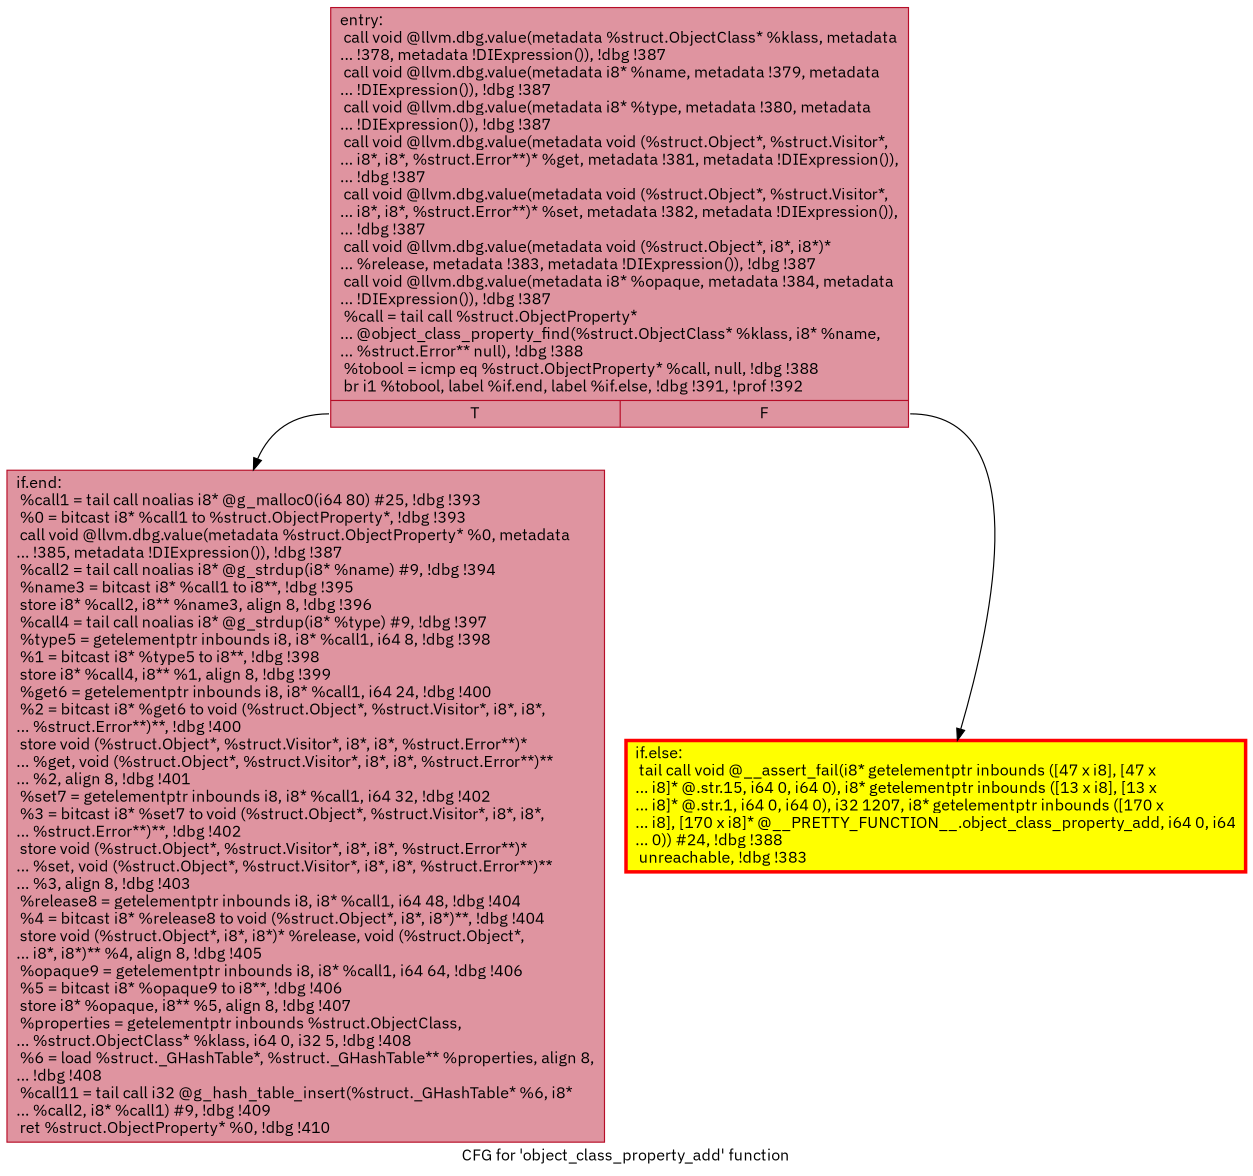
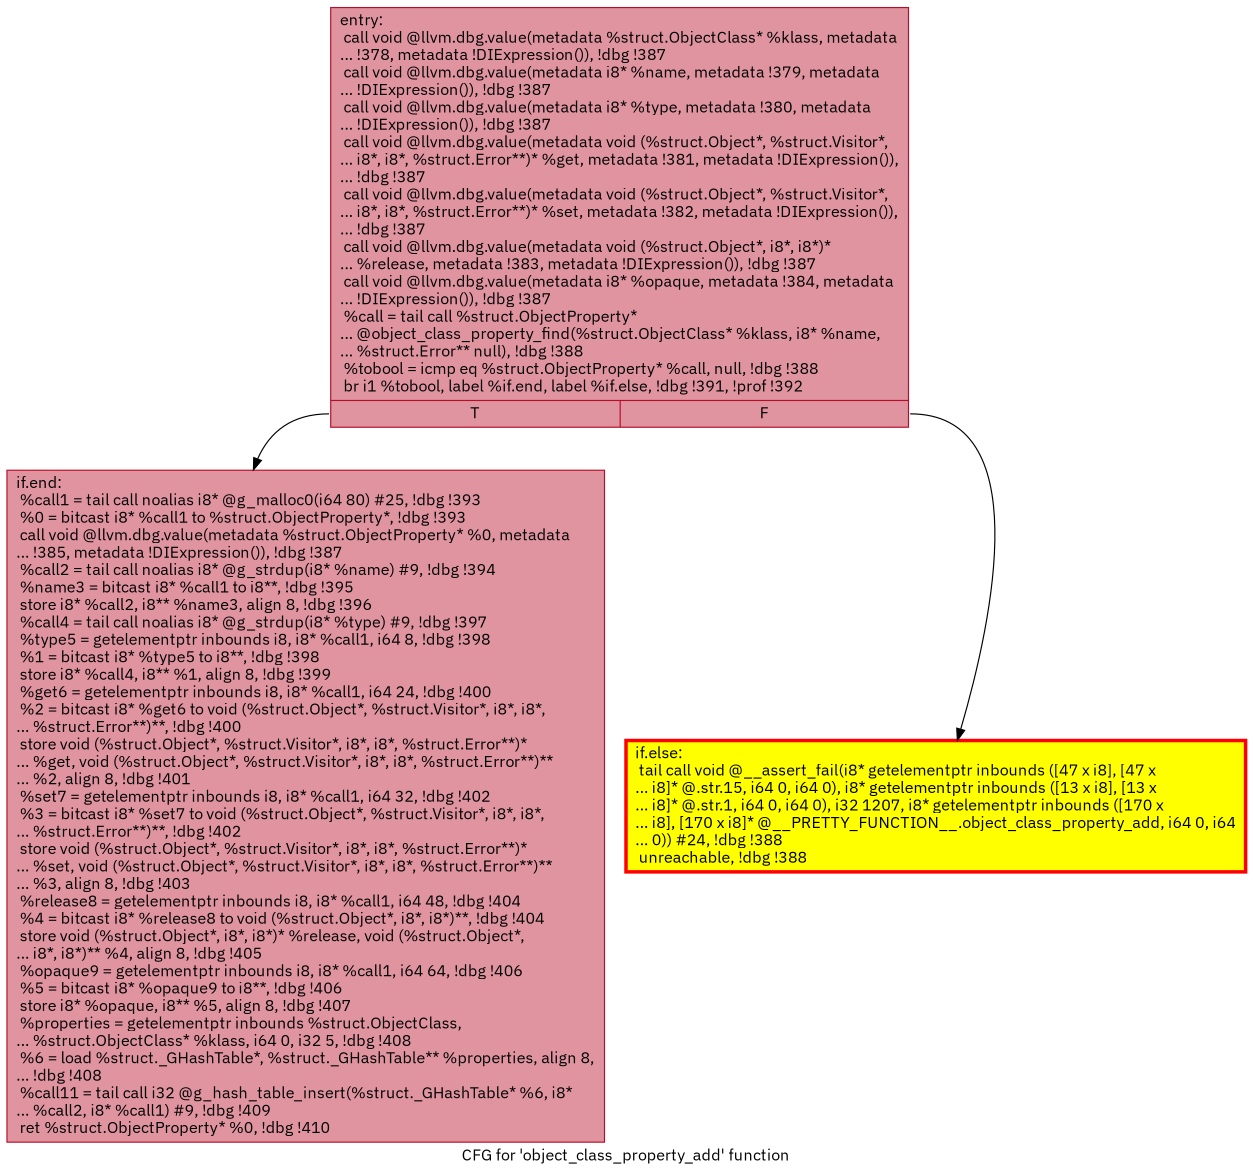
  digraph {
    label="CFG for 'object_class_property_add' function"
    fontname="IBM Plex Sans"
    node [color="#b70d28ff" fillcolor="#b70d2870" shape=record style=filled fontname="IBM Plex Sans"]
    edge [fontname="IBM Plex Sans"]
    n1 [label="{entry:\l  call void @llvm.dbg.value(metadata %struct.ObjectClass* %klass, metadata\l... !378, metadata !DIExpression()), !dbg !387\l  call void @llvm.dbg.value(metadata i8* %name, metadata !379, metadata\l... !DIExpression()), !dbg !387\l  call void @llvm.dbg.value(metadata i8* %type, metadata !380, metadata\l... !DIExpression()), !dbg !387\l  call void @llvm.dbg.value(metadata void (%struct.Object*, %struct.Visitor*,\l... i8*, i8*, %struct.Error**)* %get, metadata !381, metadata !DIExpression()),\l... !dbg !387\l  call void @llvm.dbg.value(metadata void (%struct.Object*, %struct.Visitor*,\l... i8*, i8*, %struct.Error**)* %set, metadata !382, metadata !DIExpression()),\l... !dbg !387\l  call void @llvm.dbg.value(metadata void (%struct.Object*, i8*, i8*)*\l... %release, metadata !383, metadata !DIExpression()), !dbg !387\l  call void @llvm.dbg.value(metadata i8* %opaque, metadata !384, metadata\l... !DIExpression()), !dbg !387\l  %call = tail call %struct.ObjectProperty*\l... @object_class_property_find(%struct.ObjectClass* %klass, i8* %name,\l... %struct.Error** null), !dbg !388\l  %tobool = icmp eq %struct.ObjectProperty* %call, null, !dbg !388\l  br i1 %tobool, label %if.end, label %if.else, !dbg !391, !prof !392\l|{<s0>T|<s1>F}}"]
    n2 [label="{if.end:                                           \l  %call1 = tail call noalias i8* @g_malloc0(i64 80) #25, !dbg !393\l  %0 = bitcast i8* %call1 to %struct.ObjectProperty*, !dbg !393\l  call void @llvm.dbg.value(metadata %struct.ObjectProperty* %0, metadata\l... !385, metadata !DIExpression()), !dbg !387\l  %call2 = tail call noalias i8* @g_strdup(i8* %name) #9, !dbg !394\l  %name3 = bitcast i8* %call1 to i8**, !dbg !395\l  store i8* %call2, i8** %name3, align 8, !dbg !396\l  %call4 = tail call noalias i8* @g_strdup(i8* %type) #9, !dbg !397\l  %type5 = getelementptr inbounds i8, i8* %call1, i64 8, !dbg !398\l  %1 = bitcast i8* %type5 to i8**, !dbg !398\l  store i8* %call4, i8** %1, align 8, !dbg !399\l  %get6 = getelementptr inbounds i8, i8* %call1, i64 24, !dbg !400\l  %2 = bitcast i8* %get6 to void (%struct.Object*, %struct.Visitor*, i8*, i8*,\l... %struct.Error**)**, !dbg !400\l  store void (%struct.Object*, %struct.Visitor*, i8*, i8*, %struct.Error**)*\l... %get, void (%struct.Object*, %struct.Visitor*, i8*, i8*, %struct.Error**)**\l... %2, align 8, !dbg !401\l  %set7 = getelementptr inbounds i8, i8* %call1, i64 32, !dbg !402\l  %3 = bitcast i8* %set7 to void (%struct.Object*, %struct.Visitor*, i8*, i8*,\l... %struct.Error**)**, !dbg !402\l  store void (%struct.Object*, %struct.Visitor*, i8*, i8*, %struct.Error**)*\l... %set, void (%struct.Object*, %struct.Visitor*, i8*, i8*, %struct.Error**)**\l... %3, align 8, !dbg !403\l  %release8 = getelementptr inbounds i8, i8* %call1, i64 48, !dbg !404\l  %4 = bitcast i8* %release8 to void (%struct.Object*, i8*, i8*)**, !dbg !404\l  store void (%struct.Object*, i8*, i8*)* %release, void (%struct.Object*,\l... i8*, i8*)** %4, align 8, !dbg !405\l  %opaque9 = getelementptr inbounds i8, i8* %call1, i64 64, !dbg !406\l  %5 = bitcast i8* %opaque9 to i8**, !dbg !406\l  store i8* %opaque, i8** %5, align 8, !dbg !407\l  %properties = getelementptr inbounds %struct.ObjectClass,\l... %struct.ObjectClass* %klass, i64 0, i32 5, !dbg !408\l  %6 = load %struct._GHashTable*, %struct._GHashTable** %properties, align 8,\l... !dbg !408\l  %call11 = tail call i32 @g_hash_table_insert(%struct._GHashTable* %6, i8*\l... %call2, i8* %call1) #9, !dbg !409\l  ret %struct.ObjectProperty* %0, !dbg !410\l}"]
-   n3 [color=red fillcolor=yellow label="{if.else:                                          \l  tail call void @__assert_fail(i8* getelementptr inbounds ([47 x i8], [47 x\l... i8]* @.str.15, i64 0, i64 0), i8* getelementptr inbounds ([13 x i8], [13 x\l... i8]* @.str.1, i64 0, i64 0), i32 1207, i8* getelementptr inbounds ([170 x\l... i8], [170 x i8]* @__PRETTY_FUNCTION__.object_class_property_add, i64 0, i64\l... 0)) #24, !dbg !388\l  unreachable, !dbg !383\l}" penwidth=3.0]
+   n3 [color=red fillcolor=yellow label="{if.else:                                          \l  tail call void @__assert_fail(i8* getelementptr inbounds ([47 x i8], [47 x\l... i8]* @.str.15, i64 0, i64 0), i8* getelementptr inbounds ([13 x i8], [13 x\l... i8]* @.str.1, i64 0, i64 0), i32 1207, i8* getelementptr inbounds ([170 x\l... i8], [170 x i8]* @__PRETTY_FUNCTION__.object_class_property_add, i64 0, i64\l... 0)) #24, !dbg !388\l  unreachable, !dbg !388\l}" penwidth=3.0]
    n1 -> n2 [tailport=s0]
    n1 -> n3 [tailport=s1]
  }
